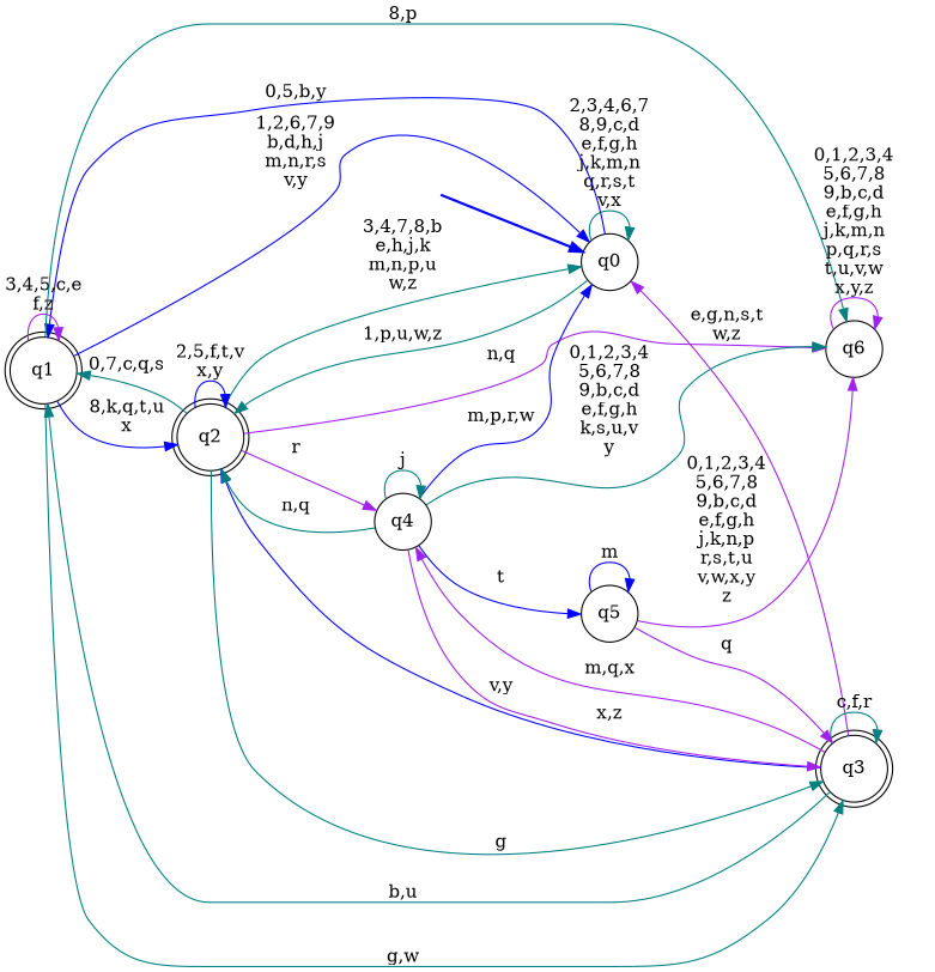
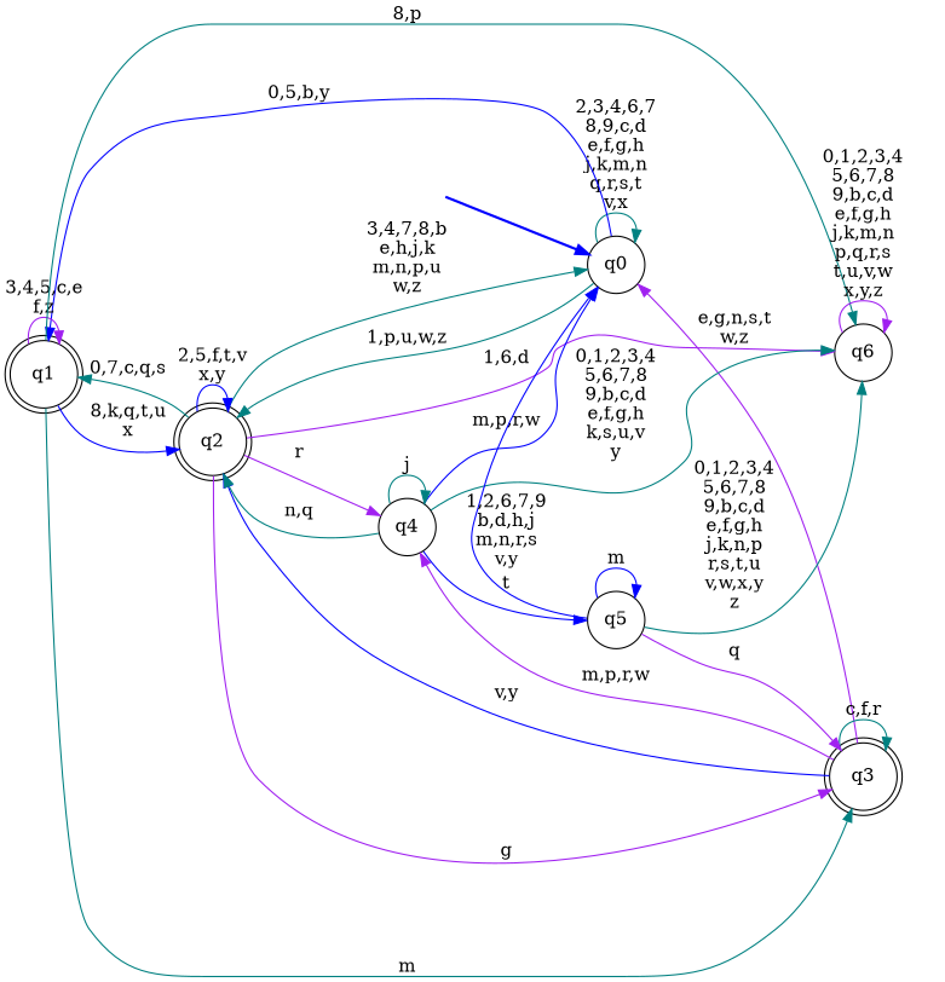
  digraph {
    rankdir=LR
    node [shape=circle style=filled color=black fillcolor=white]
    edge [color=teal]
    __start0 [height=0 shape=none style=invis width=0 color="" fillcolor=""]
    n2 [label=q0]
    n3 [label=q1 shape=doublecircle style="rounded,filled"]
    n4 [label=q2 shape=doublecircle style="rounded,filled"]
    n5 [label=q3 shape=doublecircle style="rounded,filled"]
    n6 [label=q6]
    n7 [label=q4]
    n8 [label=q5]
    subgraph cluster_1 {
      nodesep=0.15
      ranksep=0.15
      style=invis
      __start0
      n2
    }
    __start0 -> n2 [color=blue penwidth=2]
    n2 -> n2 [label="2,3,4,6,7\n8,9,c,d\ne,f,g,h\nj,k,m,n\nq,r,s,t\nv,x"]
    n2 -> n3 [color=blue label="0,5,b,y"]
    n2 -> n4 [label="1,p,u,w,z"]
-   n3 -> n2 [color=blue label="1,2,6,7,9\nb,d,h,j\nm,n,r,s\nv,y"]
+   n8 -> n2 [color=blue label="1,2,6,7,9\nb,d,h,j\nm,n,r,s\nv,y"]
    n3 -> n3 [color=purple label="3,4,5,c,e\nf,z"]
    n3 -> n4 [color=blue label="8,k,q,t,u\nx"]
-   n3 -> n5 [label="g,w"]
+   n3 -> n5 [label=m]
    n3 -> n6 [label="8,p"]
    n4 -> n2 [label="3,4,7,8,b\ne,h,j,k\nm,n,p,u\nw,z"]
    n4 -> n3 [label="0,7,c,q,s"]
    n4 -> n4 [color=blue label="2,5,f,t,v\nx,y"]
-   n4 -> n5 [label=g]
-   n4 -> n6 [color=purple label="n,q"]
+   n4 -> n5 [color=purple label=g]
+   n4 -> n6 [color=purple label="1,6,d"]
    n4 -> n7 [color=purple label=r]
    n5 -> n2 [color=purple label="e,g,n,s,t\nw,z"]
-   n5 -> n3 [label="b,u"]
    n5 -> n4 [color=blue label="v,y"]
    n5 -> n5 [label="c,f,r"]
-   n5 -> n7 [color=purple label="m,q,x"]
+   n5 -> n7 [color=purple label="m,p,r,w"]
    n6 -> n6 [color=purple label="0,1,2,3,4\n5,6,7,8\n9,b,c,d\ne,f,g,h\nj,k,m,n\np,q,r,s\nt,u,v,w\nx,y,z"]
    n7 -> n2 [color=blue label="m,p,r,w"]
    n7 -> n4 [label="n,q"]
-   n7 -> n5 [color=purple label="x,z"]
    n7 -> n6 [label="0,1,2,3,4\n5,6,7,8\n9,b,c,d\ne,f,g,h\nk,s,u,v\ny"]
    n7 -> n7 [label=j]
    n7 -> n8 [color=blue label=t]
    n8 -> n5 [color=purple label=q]
-   n8 -> n6 [color=purple label="0,1,2,3,4\n5,6,7,8\n9,b,c,d\ne,f,g,h\nj,k,n,p\nr,s,t,u\nv,w,x,y\nz"]
+   n8 -> n6 [label="0,1,2,3,4\n5,6,7,8\n9,b,c,d\ne,f,g,h\nj,k,n,p\nr,s,t,u\nv,w,x,y\nz"]
    n8 -> n8 [color=blue label=m]
  }
